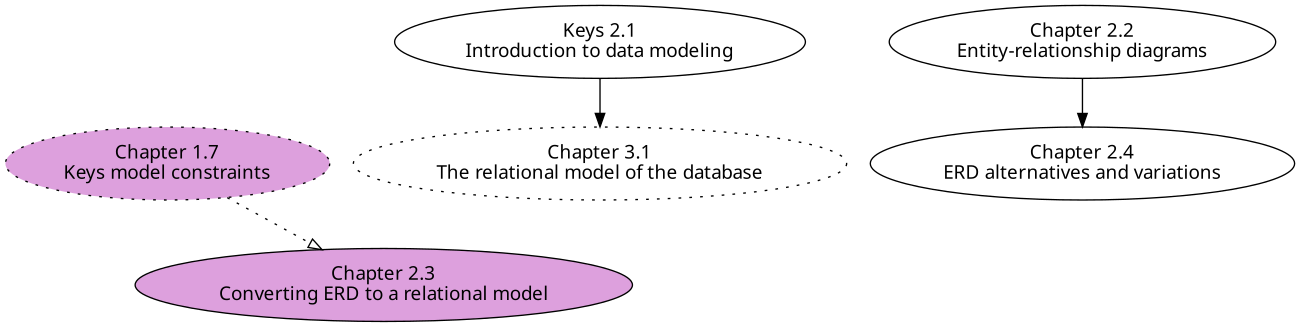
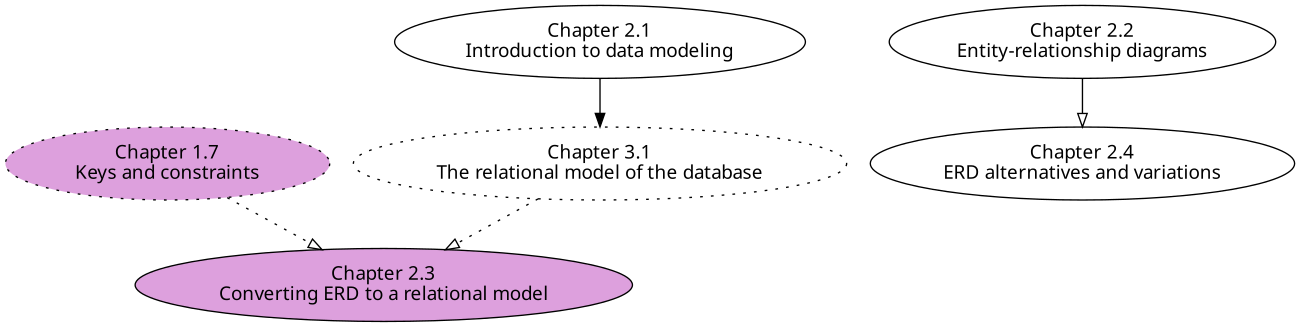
  digraph {
    node [fillcolor=white fontname="sans-serif" style=filled]
    edge [arrowhead=onormal]
-   n1 [fillcolor=plum label="Chapter 1.7\nKeys model constraints" style="dotted,filled"]
+   n1 [fillcolor=plum label="Chapter 1.7\nKeys and constraints" style="dotted,filled"]
    n2 [label="Chapter 3.1\nThe relational model of the database" style="dotted,filled"]
    n3 [fillcolor=plum label="Chapter 2.3\nConverting ERD to a relational model"]
-   n4 [label="Keys 2.1\nIntroduction to data modeling"]
+   n4 [label="Chapter 2.1\nIntroduction to data modeling"]
    n5 [label="Chapter 2.2\nEntity-relationship diagrams"]
    n6 [label="Chapter 2.4\nERD alternatives and variations"]
    subgraph sub_1 {
      rank=same
      n1
      n2
    }
    n1 -> n3 [style=dotted]
+   n2 -> n3 [style=dotted]
    n4 -> n2 [arrowhead=normal]
-   n5 -> n6 [arrowhead=normal]
+   n5 -> n6
  }
